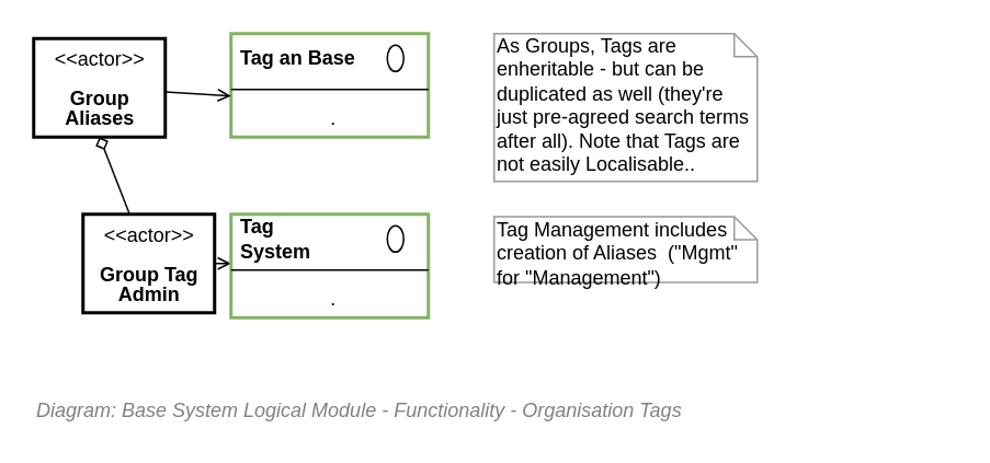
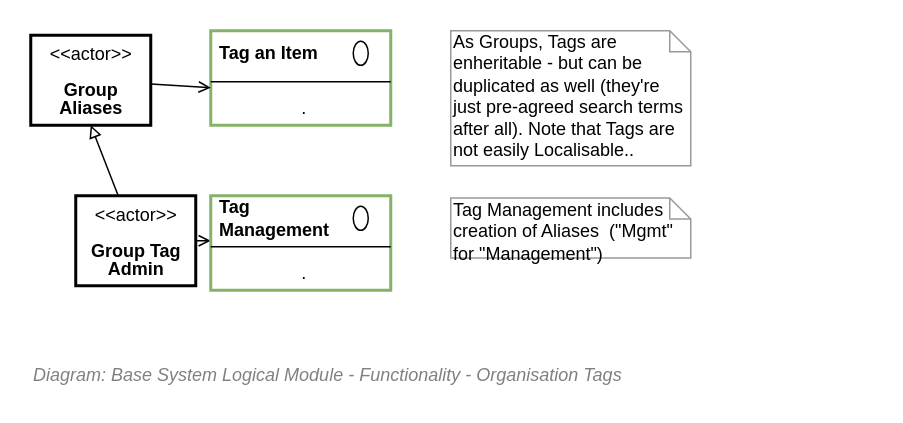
  <mxCell id="0" />
  <mxCell id="1" parent="0" />
  <mxCell id="2" value="Tag Management includes creation of Aliases&amp;nbsp; (&quot;Mgmt&quot; for &quot;Management&quot;)" style="shape=note;whiteSpace=wrap;html=1;size=14;verticalAlign=top;align=left;spacingTop=-6;strokeColor=#999999;strokeWidth=1;fillColor=none;fontFamily=Helvetica;fontSize=12;fontColor=#000000;" vertex="1" parent="1"><mxGeometry x="300" y="131.5" width="160" height="40" as="geometry" /></mxCell>
  <mxCell id="3" value="&lt;font style=&quot;font-size: 12px&quot;&gt;&lt;span style=&quot;font-size: 12px&quot;&gt;Diagram: Base System Logical Module -&amp;nbsp;&lt;/span&gt;&lt;span style=&quot;font-size: 12px&quot;&gt;Functionality -&amp;nbsp;&lt;/span&gt;Organisation Tags&lt;/font&gt;" style="text;strokeColor=none;fillColor=none;html=1;fontSize=12;fontStyle=2;verticalAlign=middle;align=left;shadow=0;glass=0;comic=0;opacity=30;fontColor=#808080;" vertex="1" parent="1"><mxGeometry x="20" y="240" width="560" height="20" as="geometry" /></mxCell>
  <mxCell id="4" value="" style="fontStyle=1;align=center;verticalAlign=top;childLayout=stackLayout;horizontal=1;horizontalStack=0;resizeParent=1;resizeParentMax=0;resizeLast=0;marginBottom=0;strokeColor=#82b366;strokeWidth=2;fillColor=none;" vertex="1" parent="1"><mxGeometry x="140" y="20" width="120" height="63" as="geometry" /></mxCell>
- <mxCell id="5" value="Tag an Base" style="html=1;align=left;spacingLeft=4;verticalAlign=middle;strokeColor=none;fillColor=none;fontStyle=1" vertex="1" parent="4"><mxGeometry width="120" height="30" as="geometry" /></mxCell>
+ <mxCell id="5" value="Tag an Item" style="html=1;align=left;spacingLeft=4;verticalAlign=middle;strokeColor=none;fillColor=none;fontStyle=1" vertex="1" parent="4"><mxGeometry width="120" height="30" as="geometry" /></mxCell>
  <mxCell id="6" value="" style="shape=ellipse;" vertex="1" parent="5"><mxGeometry x="1" width="10" height="16" relative="1" as="geometry"><mxPoint x="-25" y="7" as="offset" /></mxGeometry></mxCell>
  <mxCell id="7" value="" style="line;strokeWidth=1;fillColor=none;align=left;verticalAlign=middle;spacingTop=-1;spacingLeft=3;spacingRight=3;rotatable=0;labelPosition=right;points=[];portConstraint=eastwest;" vertex="1" parent="4"><mxGeometry y="30" width="120" height="8" as="geometry" /></mxCell>
  <mxCell id="8" value="." style="html=1;align=center;spacingLeft=4;verticalAlign=top;strokeColor=none;fillColor=none;" vertex="1" parent="4"><mxGeometry y="38" width="120" height="25" as="geometry" /></mxCell>
- <mxCell id="9" style="edgeStyle=none;rounded=0;orthogonalLoop=1;jettySize=auto;html=1;entryX=0.5;entryY=1;entryDx=0;entryDy=0;endArrow=diamond;endFill=0;" edge="1" parent="1" source="11" target="18"><mxGeometry relative="1" as="geometry" /></mxCell>
+ <mxCell id="9" style="edgeStyle=none;rounded=0;orthogonalLoop=1;jettySize=auto;html=1;entryX=0.5;entryY=1;entryDx=0;entryDy=0;endArrow=block;endFill=0;" edge="1" parent="1" source="11" target="18"><mxGeometry relative="1" as="geometry" /></mxCell>
  <mxCell id="10" style="edgeStyle=none;rounded=0;orthogonalLoop=1;jettySize=auto;html=1;entryX=0;entryY=0;entryDx=0;entryDy=0;entryPerimeter=0;endArrow=open;endFill=0;" edge="1" parent="1" source="11" target="15"><mxGeometry relative="1" as="geometry" /></mxCell>
  <mxCell id="11" value="&lt;p style=&quot;line-height: 100%&quot;&gt;&amp;lt;&amp;lt;actor&amp;gt;&amp;gt;&lt;br&gt;&lt;br&gt;&lt;b&gt;Group Tag&lt;br&gt;Admin&lt;/b&gt;&lt;/p&gt;" style="text;html=1;align=center;verticalAlign=middle;dashed=0;strokeColor=#000000;strokeWidth=2;" vertex="1" parent="1"><mxGeometry x="50" y="130" width="80" height="60" as="geometry" /></mxCell>
  <mxCell id="12" value="" style="fontStyle=1;align=center;verticalAlign=top;childLayout=stackLayout;horizontal=1;horizontalStack=0;resizeParent=1;resizeParentMax=0;resizeLast=0;marginBottom=0;strokeColor=#82b366;strokeWidth=2;fillColor=none;" vertex="1" parent="1"><mxGeometry x="140" y="130" width="120" height="63" as="geometry" /></mxCell>
- <mxCell id="13" value="Tag &lt;br&gt;System" style="html=1;align=left;spacingLeft=4;verticalAlign=middle;strokeColor=none;fillColor=none;fontStyle=1" vertex="1" parent="12"><mxGeometry width="120" height="30" as="geometry" /></mxCell>
+ <mxCell id="13" value="Tag &lt;br&gt;Management" style="html=1;align=left;spacingLeft=4;verticalAlign=middle;strokeColor=none;fillColor=none;fontStyle=1" vertex="1" parent="12"><mxGeometry width="120" height="30" as="geometry" /></mxCell>
  <mxCell id="14" value="" style="shape=ellipse;" vertex="1" parent="13"><mxGeometry x="1" width="10" height="16" relative="1" as="geometry"><mxPoint x="-25" y="7" as="offset" /></mxGeometry></mxCell>
  <mxCell id="15" value="" style="line;strokeWidth=1;fillColor=none;align=left;verticalAlign=middle;spacingTop=-1;spacingLeft=3;spacingRight=3;rotatable=0;labelPosition=right;points=[];portConstraint=eastwest;" vertex="1" parent="12"><mxGeometry y="30" width="120" height="8" as="geometry" /></mxCell>
  <mxCell id="16" value="." style="html=1;align=center;spacingLeft=4;verticalAlign=top;strokeColor=none;fillColor=none;" vertex="1" parent="12"><mxGeometry y="38" width="120" height="25" as="geometry" /></mxCell>
  <mxCell id="17" style="edgeStyle=none;rounded=0;orthogonalLoop=1;jettySize=auto;html=1;entryX=0;entryY=0;entryDx=0;entryDy=0;endArrow=open;endFill=0;" edge="1" parent="1" source="18" target="8"><mxGeometry relative="1" as="geometry" /></mxCell>
  <mxCell id="18" value="&lt;p style=&quot;line-height: 100%&quot;&gt;&amp;lt;&amp;lt;actor&amp;gt;&amp;gt;&lt;br&gt;&lt;br&gt;&lt;b&gt;Group&lt;br&gt;Aliases&lt;/b&gt;&lt;/p&gt;" style="text;html=1;align=center;verticalAlign=middle;dashed=0;strokeColor=#000000;strokeWidth=2;" vertex="1" parent="1"><mxGeometry x="20" y="23" width="80" height="60" as="geometry" /></mxCell>
  <mxCell id="19" value="As Groups, Tags are enheritable - but can be&amp;nbsp; duplicated as well (they're just pre-agreed search terms after all). Note that Tags are not easily Localisable.." style="shape=note;whiteSpace=wrap;html=1;size=14;verticalAlign=top;align=left;spacingTop=-6;strokeColor=#999999;strokeWidth=1;fillColor=none;fontFamily=Helvetica;fontSize=12;fontColor=#000000;" vertex="1" parent="1"><mxGeometry x="300" y="20" width="160" height="90" as="geometry" /></mxCell>
